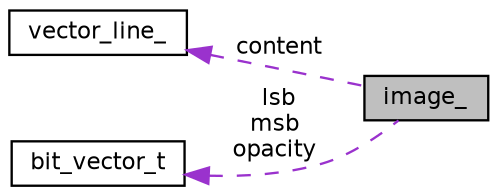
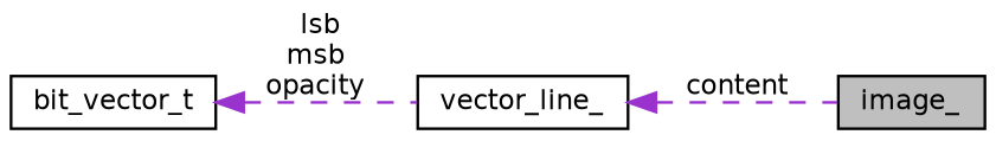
  digraph {
    fontname="DejaVu Sans"
    rankdir=LR
    node [color=black fillcolor=white fontname="DejaVu Sans" fontsize=10 shape=record style=filled]
    edge [color=darkorchid3 dir=back fontname="DejaVu Sans" fontsize=10 labelfontname=Helvetica labelfontsize=10 style=dashed]
    n1 [fillcolor=grey75 fontcolor=black height=0.2 label=image_ width=0.4]
    n2 [height=0.2 label=vector_line_ width=0.4]
    n3 [height=0.2 label=bit_vector_t width=0.4]
    n2 -> n1 [label=" content"]
-   n3 -> n1 [label=" lsb\nmsb\nopacity"]
+   n3 -> n2 [label=" lsb\nmsb\nopacity"]
  }
